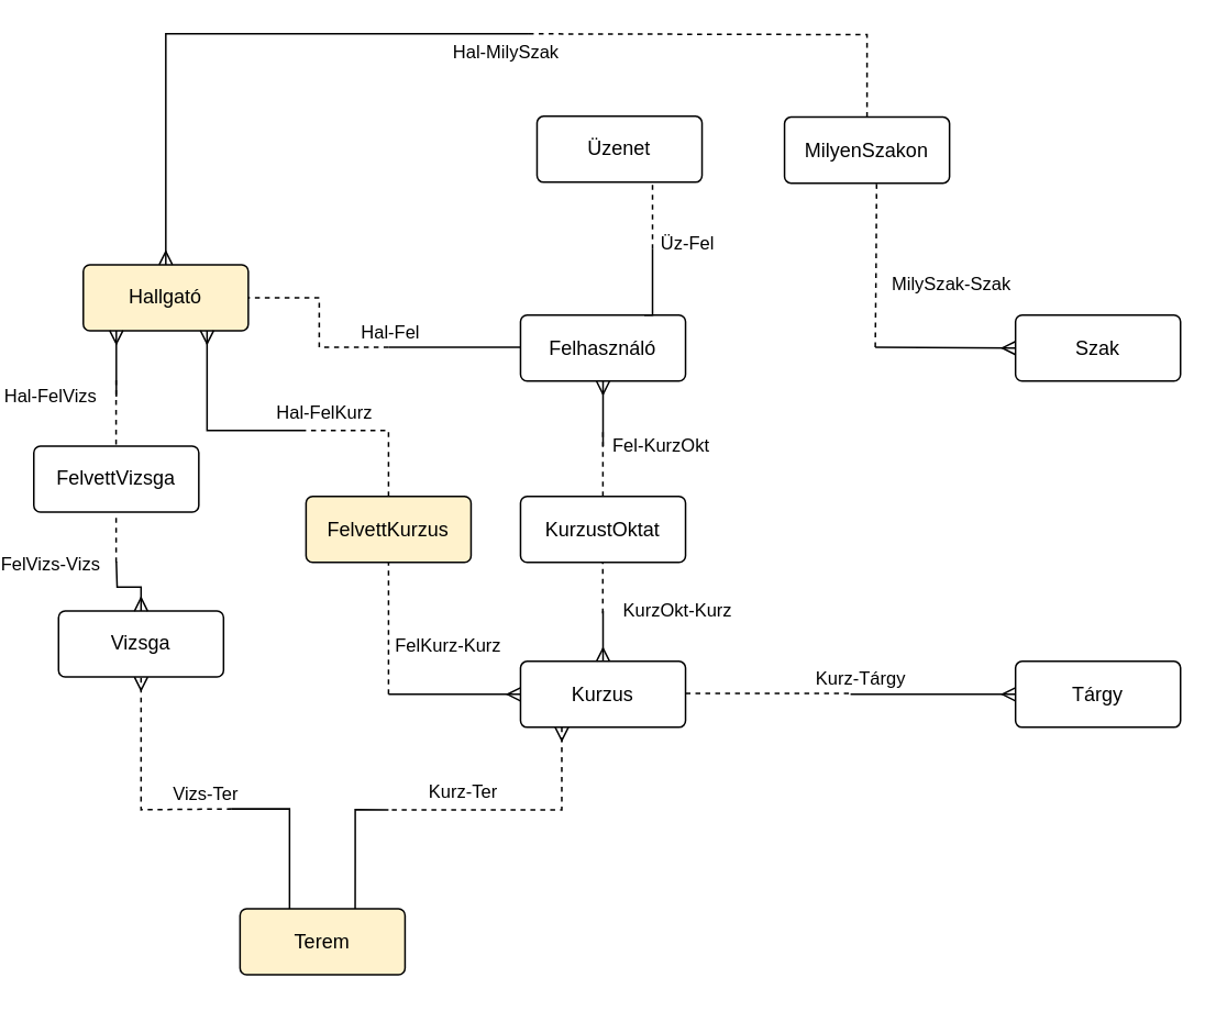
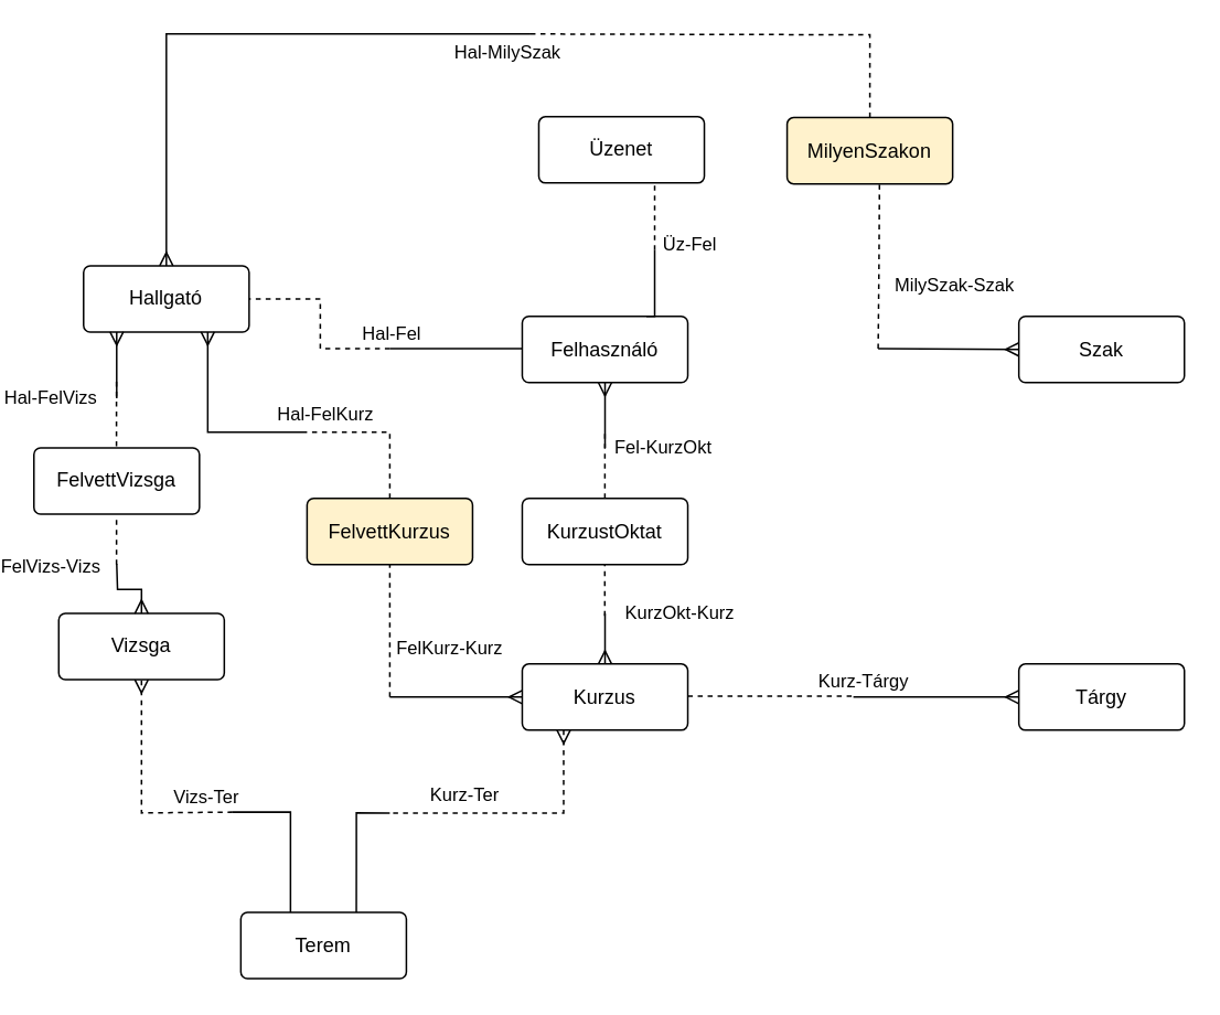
  <mxCell id="0" />
  <mxCell id="1" parent="0" />
  <mxCell id="2" value="Felhasználó" style="rounded=1;arcSize=10;whiteSpace=wrap;html=1;align=center;" parent="1" vertex="1"><mxGeometry x="315" y="190.52" width="100" height="40" as="geometry" /></mxCell>
- <mxCell id="3" value="Hallgató" style="rounded=1;arcSize=10;whiteSpace=wrap;html=1;align=center;fillColor=#fff2cc;" parent="1" vertex="1"><mxGeometry x="50" y="160" width="100" height="40" as="geometry" /></mxCell>
+ <mxCell id="3" value="Hallgató" style="rounded=1;arcSize=10;whiteSpace=wrap;html=1;align=center;" parent="1" vertex="1"><mxGeometry x="50" y="160" width="100" height="40" as="geometry" /></mxCell>
  <mxCell id="4" value="Tárgy" style="rounded=1;arcSize=10;whiteSpace=wrap;html=1;align=center;" parent="1" vertex="1"><mxGeometry x="615" y="400.52" width="100" height="40" as="geometry" /></mxCell>
  <mxCell id="5" value="Szak" style="rounded=1;arcSize=10;whiteSpace=wrap;html=1;align=center;" parent="1" vertex="1"><mxGeometry x="615" y="190.52" width="100" height="40" as="geometry" /></mxCell>
- <mxCell id="6" value="Terem" style="rounded=1;arcSize=10;whiteSpace=wrap;html=1;align=center;fillColor=#fff2cc;" parent="1" vertex="1"><mxGeometry x="145" y="550.52" width="100" height="40" as="geometry" /></mxCell>
+ <mxCell id="6" value="Terem" style="rounded=1;arcSize=10;whiteSpace=wrap;html=1;align=center;" parent="1" vertex="1"><mxGeometry x="145" y="550.52" width="100" height="40" as="geometry" /></mxCell>
  <mxCell id="7" value="" style="fontSize=12;html=1;endArrow=none;startArrow=none;rounded=0;exitX=0;exitY=0.5;exitDx=0;exitDy=0;startFill=0;endFill=0;" parent="1" edge="1"><mxGeometry width="100" height="100" relative="1" as="geometry"><mxPoint x="315" y="210" as="sourcePoint" /><mxPoint x="235" y="210" as="targetPoint" /></mxGeometry></mxCell>
  <mxCell id="8" value="Hal-Fel" style="edgeLabel;html=1;align=center;verticalAlign=middle;resizable=0;points=[];" parent="7" vertex="1" connectable="0"><mxGeometry x="0.869" relative="1" as="geometry"><mxPoint x="-5" y="-10" as="offset" /></mxGeometry></mxCell>
  <mxCell id="9" value="" style="fontSize=12;html=1;endArrow=ERmany;startArrow=none;rounded=0;entryX=0.5;entryY=1;entryDx=0;entryDy=0;startFill=0;edgeStyle=orthogonalEdgeStyle;dashed=1;" parent="1" target="13" edge="1"><mxGeometry width="100" height="100" relative="1" as="geometry"><mxPoint x="140" y="490" as="sourcePoint" /><mxPoint x="170" y="380" as="targetPoint" /></mxGeometry></mxCell>
  <mxCell id="10" value="Vizs-Ter" style="edgeLabel;html=1;align=center;verticalAlign=middle;resizable=0;points=[];" parent="9" vertex="1" connectable="0"><mxGeometry x="-0.701" relative="1" as="geometry"><mxPoint x="3" y="-10" as="offset" /></mxGeometry></mxCell>
  <mxCell id="11" value="" style="fontSize=12;html=1;endArrow=none;startArrow=ERmany;rounded=0;exitX=0.25;exitY=1;exitDx=0;exitDy=0;endFill=0;edgeStyle=orthogonalEdgeStyle;dashed=1;" parent="1" source="14" edge="1"><mxGeometry width="100" height="100" relative="1" as="geometry"><mxPoint x="465" y="410.52" as="sourcePoint" /><mxPoint x="235" y="490.52" as="targetPoint" /><Array as="points"><mxPoint x="340" y="490.52" /></Array></mxGeometry></mxCell>
  <mxCell id="12" value="Kurz-Ter" style="edgeLabel;html=1;align=center;verticalAlign=middle;resizable=0;points=[];" parent="11" vertex="1" connectable="0"><mxGeometry x="0.345" y="-2" relative="1" as="geometry"><mxPoint x="-6" y="-9" as="offset" /></mxGeometry></mxCell>
  <mxCell id="13" value="Vizsga" style="rounded=1;arcSize=10;whiteSpace=wrap;html=1;align=center;" parent="1" vertex="1"><mxGeometry x="35" y="370" width="100" height="40" as="geometry" /></mxCell>
  <mxCell id="14" value="Kurzus" style="rounded=1;arcSize=10;whiteSpace=wrap;html=1;align=center;" parent="1" vertex="1"><mxGeometry x="315" y="400.52" width="100" height="40" as="geometry" /></mxCell>
  <mxCell id="15" value="" style="fontSize=12;html=1;endArrow=none;startArrow=ERmany;rounded=0;exitX=0;exitY=0.5;exitDx=0;exitDy=0;endFill=0;" parent="1" source="4" edge="1"><mxGeometry width="100" height="100" relative="1" as="geometry"><mxPoint x="475" y="420.52" as="sourcePoint" /><mxPoint x="515" y="420.52" as="targetPoint" /></mxGeometry></mxCell>
  <mxCell id="16" value="Üzenet" style="rounded=1;arcSize=10;whiteSpace=wrap;html=1;align=center;" parent="1" vertex="1"><mxGeometry x="325" y="70" width="100" height="40" as="geometry" /></mxCell>
  <mxCell id="17" value="" style="fontSize=12;html=1;endArrow=none;startArrow=none;rounded=0;edgeStyle=orthogonalEdgeStyle;dashed=1;startFill=0;endFill=0;" parent="1" edge="1"><mxGeometry width="100" height="100" relative="1" as="geometry"><mxPoint x="395" y="150.52" as="sourcePoint" /><mxPoint x="395" y="110.52" as="targetPoint" /></mxGeometry></mxCell>
  <mxCell id="18" value="Üz-Fel" style="edgeLabel;html=1;align=center;verticalAlign=middle;resizable=0;points=[];" parent="17" vertex="1" connectable="0"><mxGeometry x="-0.802" relative="1" as="geometry"><mxPoint x="20" as="offset" /></mxGeometry></mxCell>
- <mxCell id="19" value="MilyenSzakon" style="rounded=1;arcSize=10;whiteSpace=wrap;html=1;align=center;" parent="1" vertex="1"><mxGeometry x="475" y="70.52" width="100" height="40" as="geometry" /></mxCell>
+ <mxCell id="19" value="MilyenSzakon" style="rounded=1;arcSize=10;whiteSpace=wrap;html=1;align=center;fillColor=#fff2cc;" parent="1" vertex="1"><mxGeometry x="475" y="70.52" width="100" height="40" as="geometry" /></mxCell>
  <mxCell id="20" value="" style="fontSize=12;html=1;endArrow=none;startArrow=ERmany;rounded=0;exitX=0;exitY=0.5;exitDx=0;exitDy=0;endFill=0;edgeStyle=orthogonalEdgeStyle;" parent="1" source="5" edge="1"><mxGeometry width="100" height="100" relative="1" as="geometry"><mxPoint x="385" y="360.52" as="sourcePoint" /><mxPoint x="530" y="210" as="targetPoint" /></mxGeometry></mxCell>
  <mxCell id="21" value="" style="fontSize=12;html=1;endArrow=none;startArrow=ERmany;rounded=0;exitX=0.5;exitY=0;exitDx=0;exitDy=0;endFill=0;edgeStyle=orthogonalEdgeStyle;" parent="1" source="3" edge="1"><mxGeometry width="100" height="100" relative="1" as="geometry"><mxPoint x="570" y="190" as="sourcePoint" /><mxPoint x="320" y="20" as="targetPoint" /><Array as="points"><mxPoint x="100" y="20" /></Array></mxGeometry></mxCell>
  <mxCell id="22" value="Hal-MilySzak" style="edgeLabel;html=1;align=center;verticalAlign=middle;resizable=0;points=[];" parent="21" vertex="1" connectable="0"><mxGeometry x="0.917" y="-3" relative="1" as="geometry"><mxPoint y="7" as="offset" /></mxGeometry></mxCell>
  <mxCell id="23" value="KurzustOktat" style="rounded=1;arcSize=10;whiteSpace=wrap;html=1;align=center;" parent="1" vertex="1"><mxGeometry x="315" y="300.52" width="100" height="40" as="geometry" /></mxCell>
  <mxCell id="24" value="" style="fontSize=12;html=1;endArrow=none;startArrow=ERmany;rounded=0;exitX=0.5;exitY=0;exitDx=0;exitDy=0;endFill=0;edgeStyle=orthogonalEdgeStyle;" parent="1" source="14" edge="1"><mxGeometry width="100" height="100" relative="1" as="geometry"><mxPoint x="350" y="450.52" as="sourcePoint" /><mxPoint x="365" y="370" as="targetPoint" /></mxGeometry></mxCell>
  <mxCell id="25" value="" style="fontSize=12;html=1;endArrow=none;startArrow=ERmany;rounded=0;exitX=0.5;exitY=1;exitDx=0;exitDy=0;endFill=0;edgeStyle=orthogonalEdgeStyle;" parent="1" source="2" edge="1"><mxGeometry width="100" height="100" relative="1" as="geometry"><mxPoint x="375" y="360.52" as="sourcePoint" /><mxPoint x="365" y="270" as="targetPoint" /></mxGeometry></mxCell>
  <mxCell id="26" value="FelvettVizsga" style="rounded=1;arcSize=10;whiteSpace=wrap;html=1;align=center;" parent="1" vertex="1"><mxGeometry x="20" y="270" width="100" height="40" as="geometry" /></mxCell>
  <mxCell id="27" value="" style="fontSize=12;html=1;endArrow=none;startArrow=ERmany;rounded=0;endFill=0;edgeStyle=orthogonalEdgeStyle;exitX=0.5;exitY=0;exitDx=0;exitDy=0;" parent="1" source="13" edge="1"><mxGeometry width="100" height="100" relative="1" as="geometry"><mxPoint x="80" y="350" as="sourcePoint" /><mxPoint x="70" y="340" as="targetPoint" /></mxGeometry></mxCell>
  <mxCell id="28" value="" style="fontSize=12;html=1;endArrow=none;startArrow=ERmany;rounded=0;endFill=0;edgeStyle=orthogonalEdgeStyle;" parent="1" edge="1"><mxGeometry width="100" height="100" relative="1" as="geometry"><mxPoint x="70" y="200" as="sourcePoint" /><mxPoint x="70" y="240" as="targetPoint" /><Array as="points"><mxPoint x="70" y="200" /></Array></mxGeometry></mxCell>
  <mxCell id="29" value="FelvettKurzus" style="rounded=1;arcSize=10;whiteSpace=wrap;html=1;align=center;fillColor=#fff2cc;" parent="1" vertex="1"><mxGeometry x="185" y="300.52" width="100" height="40" as="geometry" /></mxCell>
  <mxCell id="30" value="" style="fontSize=12;html=1;endArrow=none;startArrow=ERmany;rounded=0;exitX=0;exitY=0.5;exitDx=0;exitDy=0;endFill=0;edgeStyle=orthogonalEdgeStyle;" parent="1" source="14" edge="1"><mxGeometry width="100" height="100" relative="1" as="geometry"><mxPoint x="350" y="450.52" as="sourcePoint" /><mxPoint x="235" y="420.52" as="targetPoint" /></mxGeometry></mxCell>
  <mxCell id="31" value="" style="fontSize=12;html=1;endArrow=none;startArrow=ERmany;rounded=0;exitX=0.75;exitY=1;exitDx=0;exitDy=0;endFill=0;edgeStyle=orthogonalEdgeStyle;" parent="1" source="3" edge="1"><mxGeometry width="100" height="100" relative="1" as="geometry"><mxPoint x="130" y="230.52" as="sourcePoint" /><mxPoint x="185" y="260.52" as="targetPoint" /><Array as="points"><mxPoint x="125" y="261" /></Array></mxGeometry></mxCell>
  <mxCell id="32" value="" style="fontSize=12;html=1;endArrow=none;startArrow=none;rounded=0;exitX=0.75;exitY=0;exitDx=0;exitDy=0;edgeStyle=orthogonalEdgeStyle;startFill=0;endFill=0;" parent="1" source="2" edge="1"><mxGeometry width="100" height="100" relative="1" as="geometry"><mxPoint x="400" y="200.52" as="sourcePoint" /><mxPoint x="395" y="150.52" as="targetPoint" /><Array as="points"><mxPoint x="395" y="190.52" /><mxPoint x="395" y="150.52" /></Array></mxGeometry></mxCell>
  <mxCell id="33" value="" style="fontSize=12;html=1;endArrow=none;startArrow=none;rounded=0;startFill=0;endFill=0;dashed=1;entryX=1;entryY=0.5;entryDx=0;entryDy=0;edgeStyle=orthogonalEdgeStyle;" parent="1" edge="1"><mxGeometry width="100" height="100" relative="1" as="geometry"><mxPoint x="235" y="210" as="sourcePoint" /><mxPoint x="150" y="180" as="targetPoint" /><Array as="points"><mxPoint x="193" y="210" /><mxPoint x="193" y="180" /></Array></mxGeometry></mxCell>
  <mxCell id="34" value="" style="fontSize=12;html=1;endArrow=none;startArrow=none;rounded=0;exitX=0.5;exitY=0;exitDx=0;exitDy=0;startFill=0;endFill=0;dashed=1;edgeStyle=orthogonalEdgeStyle;" parent="1" source="29" edge="1"><mxGeometry width="100" height="100" relative="1" as="geometry"><mxPoint x="335" y="260.52" as="sourcePoint" /><mxPoint x="185" y="260.52" as="targetPoint" /><Array as="points"><mxPoint x="235" y="260.52" /></Array></mxGeometry></mxCell>
  <mxCell id="35" value="Hal-FelKurz" style="edgeLabel;html=1;align=center;verticalAlign=middle;resizable=0;points=[];" parent="34" vertex="1" connectable="0"><mxGeometry x="0.732" relative="1" as="geometry"><mxPoint x="-2" y="-11" as="offset" /></mxGeometry></mxCell>
  <mxCell id="36" value="" style="fontSize=12;html=1;endArrow=none;startArrow=none;rounded=0;startFill=0;endFill=0;dashed=1;edgeStyle=orthogonalEdgeStyle;entryX=0.5;entryY=1;entryDx=0;entryDy=0;" parent="1" target="29" edge="1"><mxGeometry width="100" height="100" relative="1" as="geometry"><mxPoint x="235" y="420.52" as="sourcePoint" /><mxPoint x="225" y="360.52" as="targetPoint" /><Array as="points"><mxPoint x="235" y="390.52" /><mxPoint x="235" y="390.52" /></Array></mxGeometry></mxCell>
  <mxCell id="37" value="FelKurz-Kurz" style="edgeLabel;html=1;align=center;verticalAlign=middle;resizable=0;points=[];" parent="36" vertex="1" connectable="0"><mxGeometry x="-0.35" y="1" relative="1" as="geometry"><mxPoint x="36" y="-4" as="offset" /></mxGeometry></mxCell>
  <mxCell id="38" value="" style="fontSize=12;html=1;endArrow=none;startArrow=none;rounded=0;startFill=0;endFill=0;edgeStyle=orthogonalEdgeStyle;" parent="1" edge="1"><mxGeometry width="100" height="100" relative="1" as="geometry"><mxPoint x="214.76" y="550.52" as="sourcePoint" /><mxPoint x="235" y="490.52" as="targetPoint" /><Array as="points"><mxPoint x="214.76" y="520.52" /><mxPoint x="214.76" y="520.52" /></Array></mxGeometry></mxCell>
  <mxCell id="39" value="" style="fontSize=12;html=1;endArrow=none;startArrow=none;rounded=0;startFill=0;endFill=0;edgeStyle=orthogonalEdgeStyle;" parent="1" edge="1"><mxGeometry width="100" height="100" relative="1" as="geometry"><mxPoint x="175" y="550.52" as="sourcePoint" /><mxPoint x="140" y="490" as="targetPoint" /><Array as="points"><mxPoint x="175" y="520.52" /><mxPoint x="175" y="520.52" /></Array></mxGeometry></mxCell>
  <mxCell id="40" value="" style="fontSize=12;html=1;endArrow=none;startArrow=none;rounded=0;exitX=1;exitY=0.5;exitDx=0;exitDy=0;endFill=0;startFill=0;dashed=1;" parent="1" edge="1"><mxGeometry width="100" height="100" relative="1" as="geometry"><mxPoint x="415" y="420.02" as="sourcePoint" /><mxPoint x="515" y="420.02" as="targetPoint" /></mxGeometry></mxCell>
  <mxCell id="41" value="Kurz-Tárgy" style="edgeLabel;html=1;align=center;verticalAlign=middle;resizable=0;points=[];" parent="40" vertex="1" connectable="0"><mxGeometry x="-0.768" y="1" relative="1" as="geometry"><mxPoint x="93" y="-9" as="offset" /></mxGeometry></mxCell>
  <mxCell id="42" value="" style="fontSize=12;html=1;endArrow=none;startArrow=none;rounded=0;endFill=0;startFill=0;dashed=1;edgeStyle=orthogonalEdgeStyle;entryX=0.558;entryY=1.01;entryDx=0;entryDy=0;entryPerimeter=0;" parent="1" target="19" edge="1"><mxGeometry width="100" height="100" relative="1" as="geometry"><mxPoint x="530" y="210" as="sourcePoint" /><mxPoint x="530" y="120" as="targetPoint" /></mxGeometry></mxCell>
  <mxCell id="43" value="MilySzak-Szak" style="edgeLabel;html=1;align=center;verticalAlign=middle;resizable=0;points=[];" parent="42" vertex="1" connectable="0"><mxGeometry x="-0.214" y="-2" relative="1" as="geometry"><mxPoint x="43" as="offset" /></mxGeometry></mxCell>
  <mxCell id="44" value="" style="fontSize=12;html=1;endArrow=none;startArrow=none;rounded=0;endFill=0;startFill=0;dashed=1;edgeStyle=orthogonalEdgeStyle;entryX=0.5;entryY=0;entryDx=0;entryDy=0;" parent="1" target="19" edge="1"><mxGeometry width="100" height="100" relative="1" as="geometry"><mxPoint x="320" y="20" as="sourcePoint" /><mxPoint x="541" y="121" as="targetPoint" /></mxGeometry></mxCell>
  <mxCell id="45" value="" style="fontSize=12;html=1;endArrow=none;startArrow=none;rounded=0;exitX=0.5;exitY=1;exitDx=0;exitDy=0;endFill=0;edgeStyle=orthogonalEdgeStyle;startFill=0;dashed=1;" parent="1" edge="1"><mxGeometry width="100" height="100" relative="1" as="geometry"><mxPoint x="364.92" y="261.52" as="sourcePoint" /><mxPoint x="364.92" y="300.52" as="targetPoint" /></mxGeometry></mxCell>
  <mxCell id="46" value="Fel-KurzOkt" style="edgeLabel;html=1;align=center;verticalAlign=middle;resizable=0;points=[];" parent="45" vertex="1" connectable="0"><mxGeometry x="-0.588" relative="1" as="geometry"><mxPoint x="35" as="offset" /></mxGeometry></mxCell>
  <mxCell id="47" value="" style="fontSize=12;html=1;endArrow=none;startArrow=none;rounded=0;exitX=0.5;exitY=0;exitDx=0;exitDy=0;endFill=0;edgeStyle=orthogonalEdgeStyle;startFill=0;dashed=1;" parent="1" edge="1"><mxGeometry width="100" height="100" relative="1" as="geometry"><mxPoint x="364.86" y="371.52" as="sourcePoint" /><mxPoint x="364.86" y="340.52" as="targetPoint" /></mxGeometry></mxCell>
  <mxCell id="48" value="KurzOkt-Kurz" style="edgeLabel;html=1;align=center;verticalAlign=middle;resizable=0;points=[];" parent="47" vertex="1" connectable="0"><mxGeometry x="-0.829" y="-1" relative="1" as="geometry"><mxPoint x="44" y="1" as="offset" /></mxGeometry></mxCell>
  <mxCell id="49" value="" style="fontSize=12;html=1;endArrow=none;startArrow=none;rounded=0;endFill=0;edgeStyle=orthogonalEdgeStyle;exitX=0.5;exitY=0;exitDx=0;exitDy=0;startFill=0;dashed=1;" parent="1" edge="1"><mxGeometry width="100" height="100" relative="1" as="geometry"><mxPoint x="69.89" y="340.52" as="sourcePoint" /><mxPoint x="69.89" y="310.52" as="targetPoint" /></mxGeometry></mxCell>
  <mxCell id="50" value="FelVizs-Vizs" style="edgeLabel;html=1;align=center;verticalAlign=middle;resizable=0;points=[];" parent="49" vertex="1" connectable="0"><mxGeometry x="-0.508" relative="1" as="geometry"><mxPoint x="-40" y="8" as="offset" /></mxGeometry></mxCell>
  <mxCell id="51" value="" style="fontSize=12;html=1;endArrow=none;startArrow=none;rounded=0;endFill=0;edgeStyle=orthogonalEdgeStyle;startFill=0;dashed=1;" parent="1" edge="1"><mxGeometry width="100" height="100" relative="1" as="geometry"><mxPoint x="69.86" y="230" as="sourcePoint" /><mxPoint x="69.86" y="270" as="targetPoint" /><Array as="points"><mxPoint x="69.86" y="230" /></Array></mxGeometry></mxCell>
  <mxCell id="52" value="Hal-FelVizs" style="edgeLabel;html=1;align=center;verticalAlign=middle;resizable=0;points=[];" parent="51" vertex="1" connectable="0"><mxGeometry x="-0.981" relative="1" as="geometry"><mxPoint x="-40" y="9" as="offset" /></mxGeometry></mxCell>
